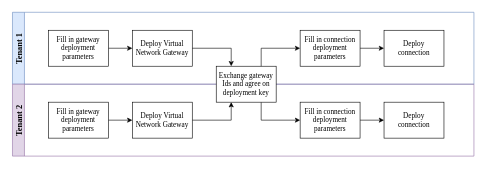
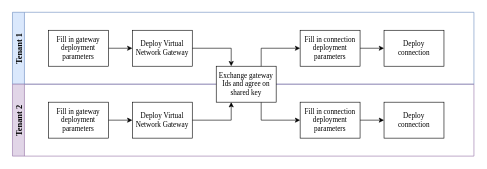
  <mxCell id="0" />
  <mxCell id="1" parent="0" />
  <mxCell id="2" value="Tenant 1" style="swimlane;startSize=20;horizontal=0;fillColor=#dae8fc;strokeColor=#6c8ebf;fontFamily=Ubuntu Light;fontSize=14;" vertex="1" parent="1"><mxGeometry x="20" y="20" width="770" height="120" as="geometry"><mxRectangle x="140" y="160" width="30" height="80" as="alternateBounds" /></mxGeometry></mxCell>
  <mxCell id="3" style="edgeStyle=orthogonalEdgeStyle;rounded=0;orthogonalLoop=1;jettySize=auto;html=1;entryX=0;entryY=0.5;entryDx=0;entryDy=0;fontFamily=Ubuntu Light;fontSize=12;" edge="1" parent="2" source="4" target="5"><mxGeometry relative="1" as="geometry" /></mxCell>
  <mxCell id="4" value="Fill in gateway deployment parameters" style="rounded=0;whiteSpace=wrap;html=1;fontFamily=Ubuntu Light;fontSize=12;" vertex="1" parent="2"><mxGeometry x="60" y="30" width="100" height="60" as="geometry" /></mxCell>
  <mxCell id="5" value="Deploy Virtual Network Gateway" style="rounded=0;whiteSpace=wrap;html=1;fontFamily=Ubuntu Light;fontSize=12;" vertex="1" parent="2"><mxGeometry x="200" y="30" width="100" height="60" as="geometry" /></mxCell>
  <mxCell id="6" value="Deploy &lt;br style=&quot;font-size: 12px;&quot;&gt;connection" style="rounded=0;whiteSpace=wrap;html=1;fontFamily=Ubuntu Light;fontSize=12;" vertex="1" parent="2"><mxGeometry x="620" y="30" width="100" height="60" as="geometry" /></mxCell>
  <mxCell id="7" style="edgeStyle=orthogonalEdgeStyle;rounded=0;orthogonalLoop=1;jettySize=auto;html=1;entryX=0;entryY=0.5;entryDx=0;entryDy=0;fontFamily=Ubuntu Light;fontSize=14;" edge="1" parent="2" source="8" target="6"><mxGeometry relative="1" as="geometry" /></mxCell>
  <mxCell id="8" value="Fill in connection deployment parameters" style="rounded=0;whiteSpace=wrap;html=1;fontFamily=Ubuntu Light;fontSize=12;" vertex="1" parent="2"><mxGeometry x="480" y="30" width="100" height="60" as="geometry" /></mxCell>
  <mxCell id="9" value="Tenant 2" style="swimlane;startSize=20;horizontal=0;fillColor=#e1d5e7;strokeColor=#9673a6;fontFamily=Ubuntu Light;fontSize=14;" vertex="1" parent="1"><mxGeometry x="20" y="140" width="770" height="120" as="geometry" /></mxCell>
  <mxCell id="10" style="edgeStyle=orthogonalEdgeStyle;rounded=0;orthogonalLoop=1;jettySize=auto;html=1;entryX=0;entryY=0.5;entryDx=0;entryDy=0;fontFamily=Ubuntu Light;fontSize=12;" edge="1" parent="9" source="11" target="13"><mxGeometry relative="1" as="geometry" /></mxCell>
  <mxCell id="11" value="Fill in gateway deployment parameters" style="rounded=0;whiteSpace=wrap;html=1;fontFamily=Ubuntu Light;fontSize=12;" vertex="1" parent="9"><mxGeometry x="60" y="30" width="100" height="60" as="geometry" /></mxCell>
  <mxCell id="12" style="edgeStyle=orthogonalEdgeStyle;rounded=0;orthogonalLoop=1;jettySize=auto;html=1;entryX=0.25;entryY=1;entryDx=0;entryDy=0;fontFamily=Ubuntu Light;fontSize=12;" edge="1" parent="9" source="13" target="15"><mxGeometry relative="1" as="geometry" /></mxCell>
  <mxCell id="13" value="Deploy Virtual Network Gateway" style="rounded=0;whiteSpace=wrap;html=1;fontFamily=Ubuntu Light;fontSize=12;" vertex="1" parent="9"><mxGeometry x="200" y="30" width="100" height="60" as="geometry" /></mxCell>
  <mxCell id="14" style="edgeStyle=orthogonalEdgeStyle;rounded=0;orthogonalLoop=1;jettySize=auto;html=1;fontFamily=Ubuntu Light;fontSize=12;exitX=0.75;exitY=1;exitDx=0;exitDy=0;" edge="1" parent="9" source="15" target="18"><mxGeometry relative="1" as="geometry" /></mxCell>
- <mxCell id="15" value="Exchange gateway Ids and agree on deployment key" style="rounded=0;whiteSpace=wrap;html=1;fontFamily=Ubuntu Light;fontSize=12;" vertex="1" parent="9"><mxGeometry x="340" y="-30" width="100" height="60" as="geometry" /></mxCell>
+ <mxCell id="15" value="Exchange gateway Ids and agree on shared key" style="rounded=0;whiteSpace=wrap;html=1;fontFamily=Ubuntu Light;fontSize=12;" vertex="1" parent="9"><mxGeometry x="340" y="-30" width="100" height="60" as="geometry" /></mxCell>
  <mxCell id="16" value="Deploy&lt;br style=&quot;font-size: 12px;&quot;&gt;connection" style="rounded=0;whiteSpace=wrap;html=1;fontFamily=Ubuntu Light;fontSize=12;" vertex="1" parent="9"><mxGeometry x="620" y="30" width="100" height="60" as="geometry" /></mxCell>
  <mxCell id="17" style="edgeStyle=orthogonalEdgeStyle;rounded=0;orthogonalLoop=1;jettySize=auto;html=1;entryX=0;entryY=0.5;entryDx=0;entryDy=0;fontFamily=Ubuntu Light;fontSize=14;" edge="1" parent="9" source="18" target="16"><mxGeometry relative="1" as="geometry" /></mxCell>
  <mxCell id="18" value="Fill in connection deployment parameters" style="rounded=0;whiteSpace=wrap;html=1;fontFamily=Ubuntu Light;fontSize=12;" vertex="1" parent="9"><mxGeometry x="480" y="30" width="100" height="60" as="geometry" /></mxCell>
  <mxCell id="19" style="edgeStyle=orthogonalEdgeStyle;rounded=0;orthogonalLoop=1;jettySize=auto;html=1;entryX=0.25;entryY=0;entryDx=0;entryDy=0;fontFamily=Ubuntu Light;fontSize=12;" edge="1" parent="1" source="5" target="15"><mxGeometry relative="1" as="geometry" /></mxCell>
  <mxCell id="20" style="edgeStyle=orthogonalEdgeStyle;rounded=0;orthogonalLoop=1;jettySize=auto;html=1;entryX=0;entryY=0.5;entryDx=0;entryDy=0;fontFamily=Ubuntu Light;fontSize=12;exitX=0.75;exitY=0;exitDx=0;exitDy=0;" edge="1" parent="1" source="15" target="8"><mxGeometry relative="1" as="geometry" /></mxCell>
